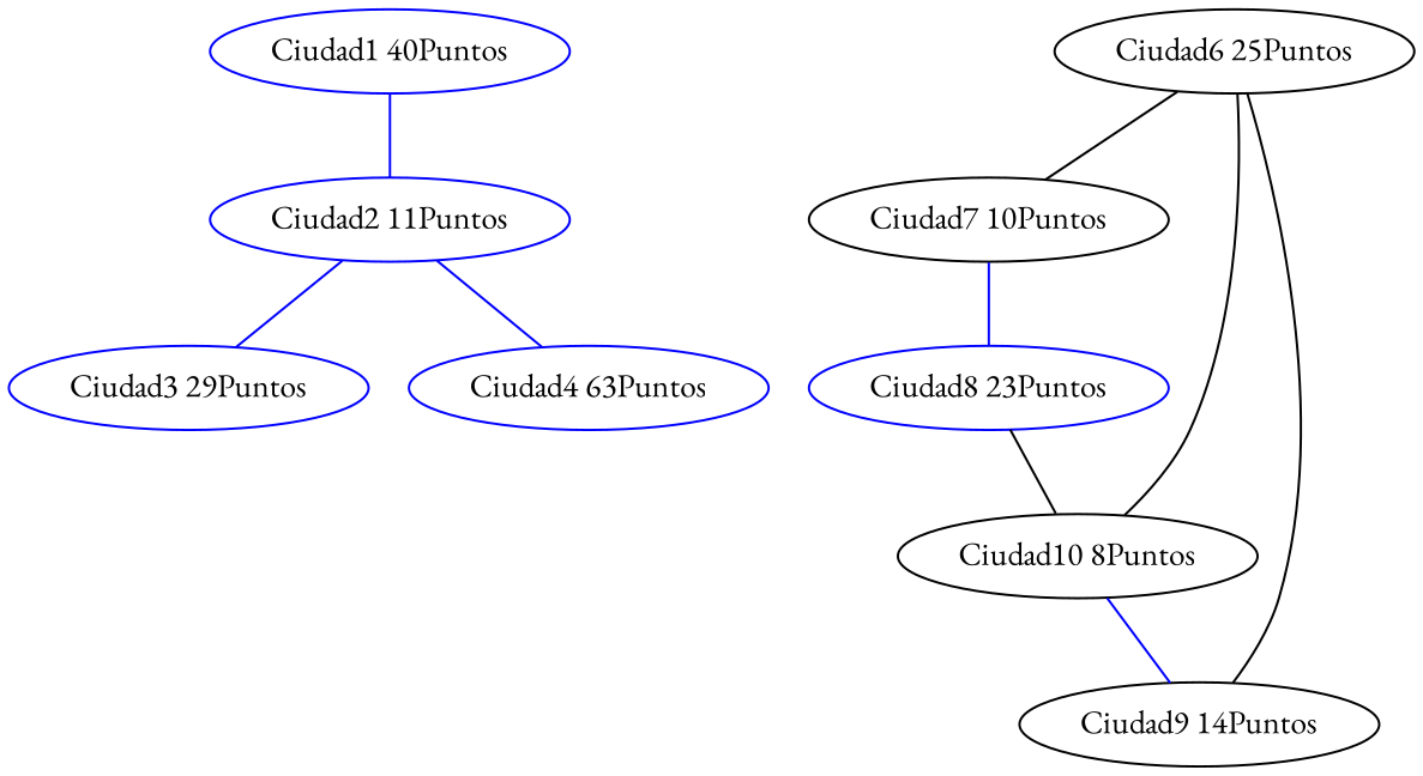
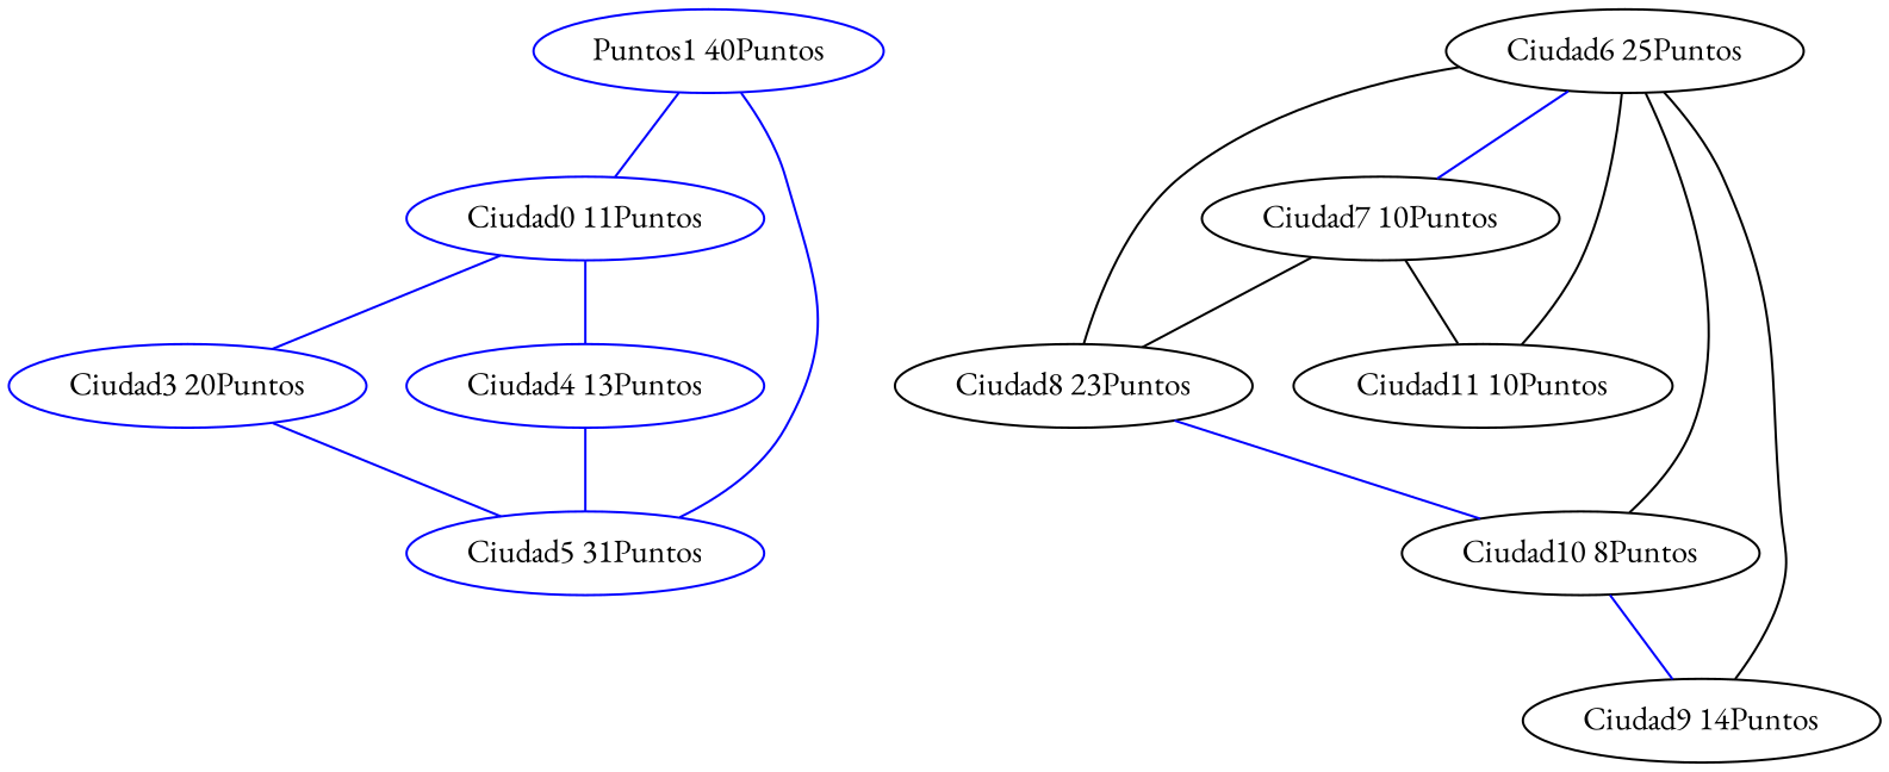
  strict graph {
    fontname="EB Garamond"
    node [fontname="EB Garamond"]
    edge [fontname="EB Garamond"]
-   n1 [color=blue label="Ciudad1 40Puntos"]
-   n2 [color=blue label="Ciudad2 11Puntos"]
-   n3 [color=blue label="Ciudad3 29Puntos"]
-   n4 [color=blue label="Ciudad4 63Puntos"]
+   n1 [color=blue label="Puntos1 40Puntos"]
+   n2 [color=blue label="Ciudad0 11Puntos"]
+   n3 [color=blue label="Ciudad3 20Puntos"]
+   n4 [color=blue label="Ciudad4 13Puntos"]
+   n5 [color=blue label="Ciudad5 31Puntos"]
    n6 [label="Ciudad6 25Puntos"]
    n7 [label="Ciudad7 10Puntos"]
-   n8 [label="Ciudad8 23Puntos" color=blue]
+   n8 [label="Ciudad8 23Puntos"]
    n9 [label="Ciudad10 8Puntos"]
+   n10 [label="Ciudad11 10Puntos"]
    n11 [label="Ciudad9 14Puntos"]
    n1 -- n2 [color=blue]
    n2 -- n3 [color=blue]
    n2 -- n4 [color=blue]
-   n6 -- n7
+   n3 -- n5 [color=blue]
+   n4 -- n5 [color=blue]
+   n5 -- n1 [color=blue]
+   n6 -- n7 [color=blue]
+   n6 -- n8
    n6 -- n9
-   n7 -- n8 [color=blue]
-   n8 -- n9
+   n7 -- n8
+   n7 -- n10
+   n8 -- n9 [color=blue]
    n9 -- n11 [color=blue]
+   n10 -- n6
    n11 -- n6
  }
